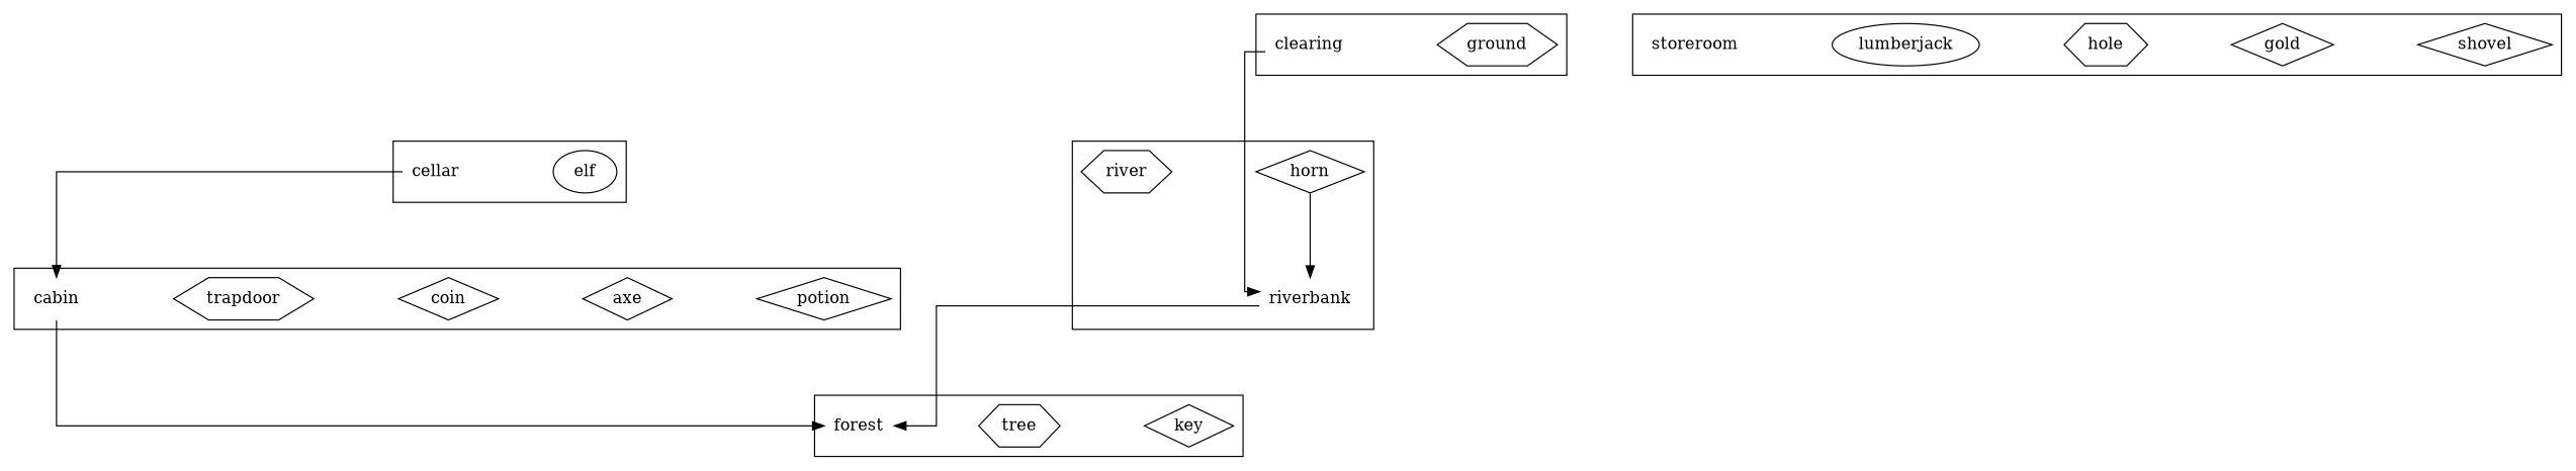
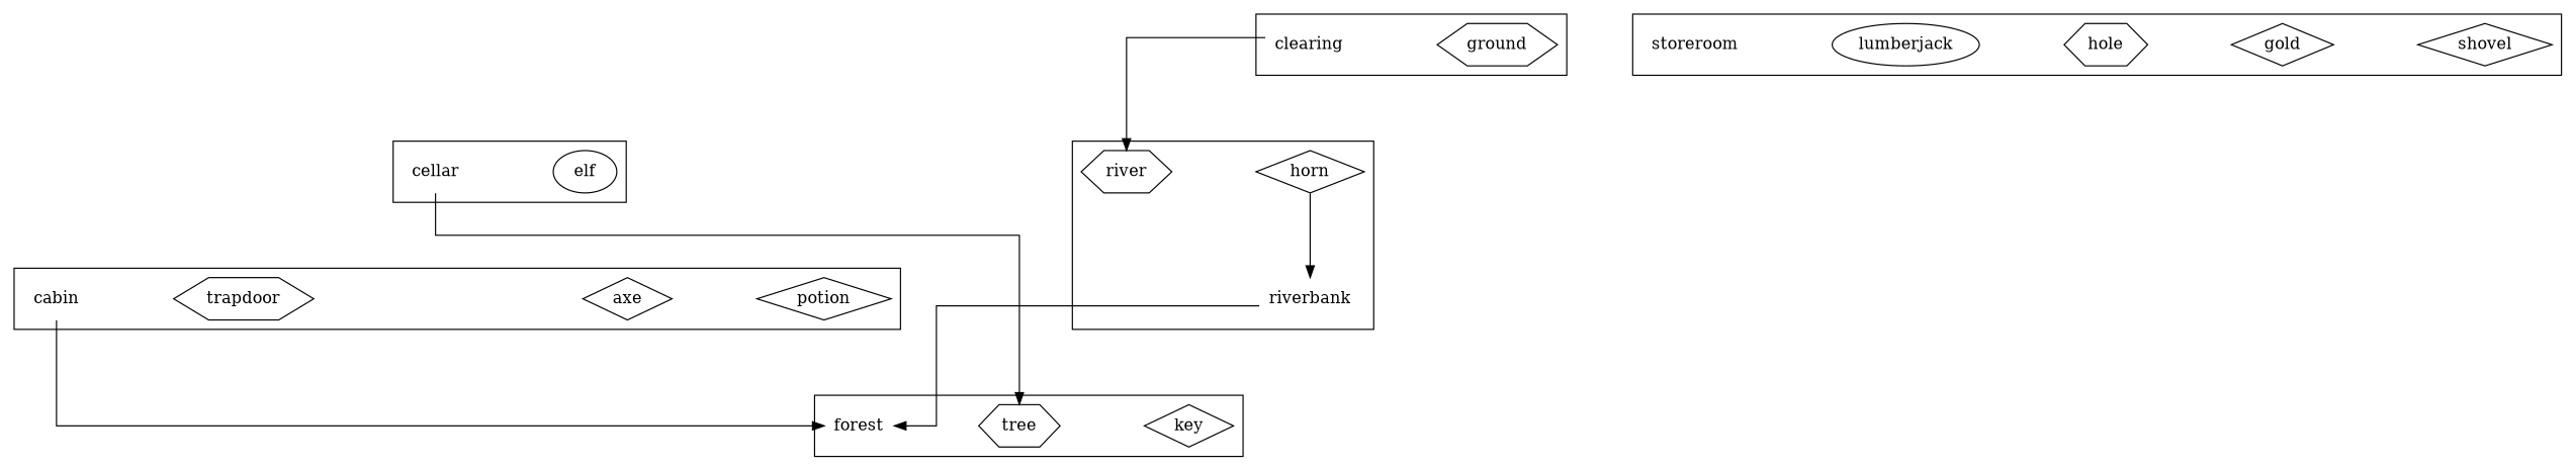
  digraph {
    nodesep=1
    ranksep=1
    splines=ortho
    node [shape=diamond]
    potion [description="A bottle of magic potion"]
    axe [description="A razor sharp axe"]
-   coin [description="A silver coin"]
    trapdoor [description="A locked wooden trapdoor in the floor" shape=hexagon]
    cabin [description="A log cabin in the woods" shape=none]
    key [description="A rusty old key"]
    tree [description="A tall pine tree" shape=hexagon]
    forest [description="A deep dark forest" shape=none]
    elf [description="An angry looking Elf" shape=ellipse]
    cellar [description="A dusty cellar" shape=none]
    horn [description="An old brass horn"]
    river [description="A fast flowing river" shape=hexagon]
    riverbank [description="A grassy riverbank" shape=none]
    ground [description="It looks like the soil has been recently disturbed" shape=hexagon]
    clearing [description="A clearing in the woods" shape=none]
    shovel [description="A sturdy shovel"]
    gold [description="A big pot of gold"]
    hole [description="A deep hole in the ground" shape=hexagon]
    lumberjack [description="A burly wood cutter" shape=ellipse]
    storeroom [description="Storage for any entities not placed in the game" shape=none]
    subgraph sub_1 {
      subgraph cluster_2 {
        cabin
        subgraph sub_3 {
          potion
          axe
-         coin
        }
        subgraph sub_4 {
          trapdoor
        }
      }
      subgraph cluster_5 {
        forest
        subgraph sub_6 {
          key
        }
        subgraph sub_7 {
          tree
        }
      }
      subgraph cluster_8 {
        cellar
        subgraph sub_9 {
          elf
        }
      }
      subgraph cluster_10 {
        riverbank
        subgraph sub_11 {
          horn
        }
        subgraph sub_12 {
          river
        }
      }
      subgraph cluster_13 {
        clearing
        subgraph sub_14 {
          ground
        }
      }
      subgraph cluster_15 {
        storeroom
        subgraph sub_16 {
          shovel
          gold
        }
        subgraph sub_17 {
          hole
        }
        subgraph sub_18 {
          lumberjack
        }
      }
    }
    subgraph sub_19 {
      cabin
      forest
      cellar
      riverbank
      clearing
    }
    cabin -> forest
-   cellar -> cabin
+   cellar -> tree
    horn -> riverbank
    riverbank -> forest
-   clearing -> riverbank
+   clearing -> river
  }
